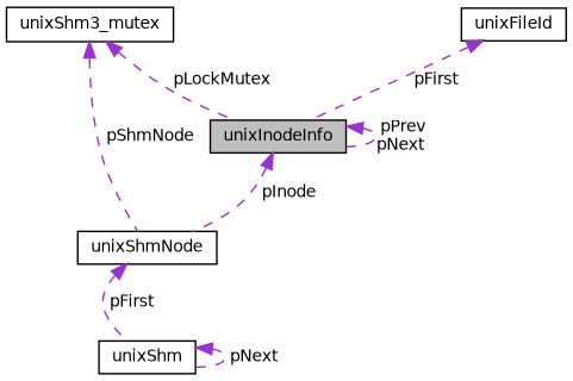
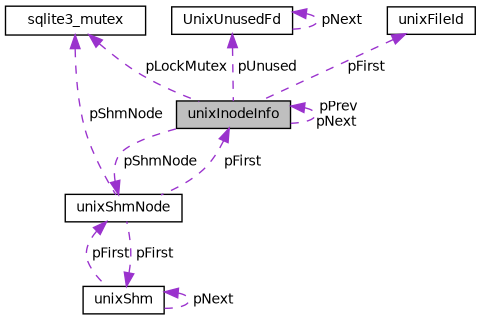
  digraph {
    node [color=black fillcolor=white fontname=Helvetica fontsize=10 shape=record style=filled]
    edge [color=darkorchid3 dir=back fontname=Helvetica fontsize=10 labelfontname=Helvetica labelfontsize=10 style=dashed]
    n1 [fillcolor=grey75 fontcolor=black height=0.2 label=unixInodeInfo width=0.4]
    n2 [height=0.2 label=unixShmNode width=0.4]
    n3 [height=0.2 label=unixShm width=0.4]
-   n4 [height=0.2 label=unixShm3_mutex width=0.4]
+   n4 [height=0.2 label=sqlite3_mutex width=0.4]
+   n5 [height=0.2 label=UnixUnusedFd width=0.4]
    n6 [height=0.2 label=unixFileId width=0.4]
    n1 -> n1 [label=" pPrev\npNext"]
-   n1 -> n2 [label=" pInode"]
+   n1 -> n2 [label=" pFirst"]
+   n2 -> n1 [label=" pShmNode"]
    n2 -> n3 [label=" pFirst"]
+   n3 -> n2 [label=" pFirst"]
    n3 -> n3 [label=" pNext"]
    n4 -> n1 [label=" pLockMutex"]
    n4 -> n2 [label=" pShmNode"]
+   n5 -> n1 [label=" pUnused"]
+   n5 -> n5 [label=" pNext"]
    n6 -> n1 [label=" pFirst"]
  }
